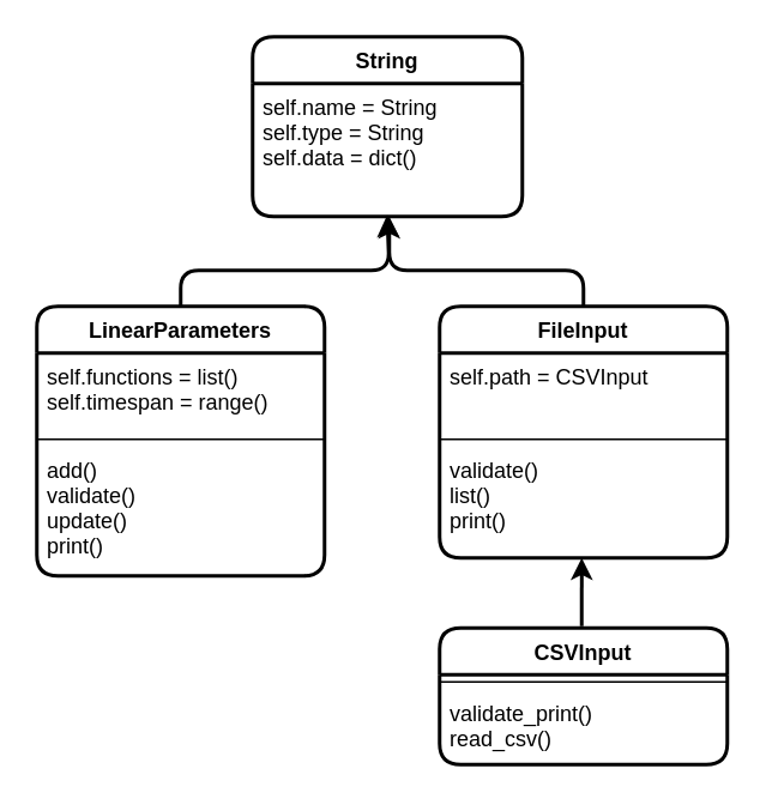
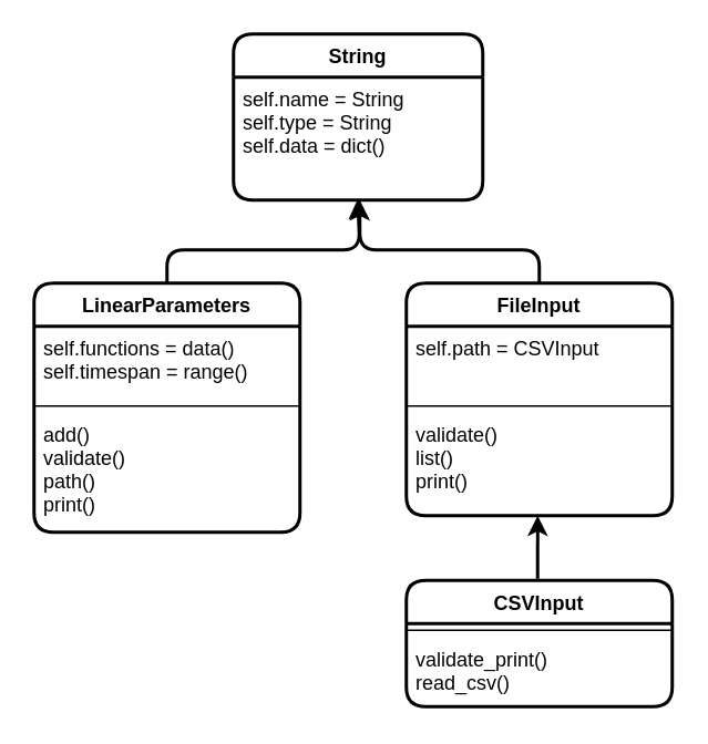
  <mxCell id="0" />
  <mxCell id="1" parent="0" />
  <mxCell id="2" value="" style="endArrow=classic;html=1;strokeWidth=2;exitX=0.5;exitY=0;exitDx=0;exitDy=0;" edge="1" parent="1" source="4"><mxGeometry width="50" height="50" relative="1" as="geometry"><mxPoint x="216" y="170" as="sourcePoint" /><mxPoint x="216" y="120" as="targetPoint" /><Array as="points"><mxPoint x="324" y="150" /><mxPoint x="216" y="150" /></Array></mxGeometry></mxCell>
  <mxCell id="3" value="" style="endArrow=classic;html=1;strokeWidth=2;entryX=0.494;entryY=1.019;entryDx=0;entryDy=0;entryPerimeter=0;" edge="1" parent="1"><mxGeometry width="50" height="50" relative="1" as="geometry"><mxPoint x="323" y="348.01" as="sourcePoint" /><mxPoint x="323.04" y="309.998" as="targetPoint" /></mxGeometry></mxCell>
  <mxCell id="4" value="FileInput" style="swimlane;fontStyle=1;align=center;verticalAlign=top;childLayout=stackLayout;horizontal=1;startSize=26;horizontalStack=0;resizeParent=1;resizeParentMax=0;resizeLast=0;collapsible=1;marginBottom=0;rounded=1;strokeWidth=2;" vertex="1" parent="1"><mxGeometry x="244" y="170" width="160" height="140" as="geometry" /></mxCell>
  <mxCell id="5" value="self.path = CSVInput&#10;&#10;" style="text;strokeColor=none;fillColor=none;align=left;verticalAlign=top;spacingLeft=4;spacingRight=4;overflow=hidden;rotatable=0;points=[[0,0.5],[1,0.5]];portConstraint=eastwest;strokeWidth=1;" vertex="1" parent="4"><mxGeometry y="26" width="160" height="44" as="geometry" /></mxCell>
  <mxCell id="6" value="" style="line;strokeWidth=1;fillColor=none;align=left;verticalAlign=middle;spacingTop=-1;spacingLeft=3;spacingRight=3;rotatable=0;labelPosition=right;points=[];portConstraint=eastwest;" vertex="1" parent="4"><mxGeometry y="70" width="160" height="8" as="geometry" /></mxCell>
  <mxCell id="7" value="validate()&#10;list()&#10;print()" style="text;strokeColor=none;fillColor=none;align=left;verticalAlign=top;spacingLeft=4;spacingRight=4;overflow=hidden;rotatable=0;points=[[0,0.5],[1,0.5]];portConstraint=eastwest;strokeWidth=1;" vertex="1" parent="4"><mxGeometry y="78" width="160" height="62" as="geometry" /></mxCell>
  <mxCell id="8" value="LinearParameters" style="swimlane;fontStyle=1;align=center;verticalAlign=top;childLayout=stackLayout;horizontal=1;startSize=26;horizontalStack=0;resizeParent=1;resizeParentMax=0;resizeLast=0;collapsible=1;marginBottom=0;rounded=1;strokeWidth=2;" vertex="1" parent="1"><mxGeometry x="20" y="170" width="160" height="150" as="geometry" /></mxCell>
- <mxCell id="9" value="self.functions = list()&#10;self.timespan = range()" style="text;strokeColor=none;fillColor=none;align=left;verticalAlign=top;spacingLeft=4;spacingRight=4;overflow=hidden;rotatable=0;points=[[0,0.5],[1,0.5]];portConstraint=eastwest;strokeWidth=1;" vertex="1" parent="8"><mxGeometry y="26" width="160" height="44" as="geometry" /></mxCell>
+ <mxCell id="9" value="self.functions = data()&#10;self.timespan = range()" style="text;strokeColor=none;fillColor=none;align=left;verticalAlign=top;spacingLeft=4;spacingRight=4;overflow=hidden;rotatable=0;points=[[0,0.5],[1,0.5]];portConstraint=eastwest;strokeWidth=1;" vertex="1" parent="8"><mxGeometry y="26" width="160" height="44" as="geometry" /></mxCell>
  <mxCell id="10" value="" style="line;strokeWidth=1;fillColor=none;align=left;verticalAlign=middle;spacingTop=-1;spacingLeft=3;spacingRight=3;rotatable=0;labelPosition=right;points=[];portConstraint=eastwest;" vertex="1" parent="8"><mxGeometry y="70" width="160" height="8" as="geometry" /></mxCell>
- <mxCell id="11" value="add()&#10;validate()&#10;update()&#10;print()" style="text;strokeColor=none;fillColor=none;align=left;verticalAlign=top;spacingLeft=4;spacingRight=4;overflow=hidden;rotatable=0;points=[[0,0.5],[1,0.5]];portConstraint=eastwest;strokeWidth=1;" vertex="1" parent="8"><mxGeometry y="78" width="160" height="72" as="geometry" /></mxCell>
+ <mxCell id="11" value="add()&#10;validate()&#10;path()&#10;print()" style="text;strokeColor=none;fillColor=none;align=left;verticalAlign=top;spacingLeft=4;spacingRight=4;overflow=hidden;rotatable=0;points=[[0,0.5],[1,0.5]];portConstraint=eastwest;strokeWidth=1;" vertex="1" parent="8"><mxGeometry y="78" width="160" height="72" as="geometry" /></mxCell>
  <mxCell id="12" value="" style="endArrow=classic;html=1;strokeWidth=2;exitX=0.5;exitY=0;exitDx=0;exitDy=0;entryX=0.499;entryY=0.988;entryDx=0;entryDy=0;entryPerimeter=0;" edge="1" parent="1" source="8" target="14"><mxGeometry width="50" height="50" relative="1" as="geometry"><mxPoint x="288" y="170" as="sourcePoint" /><mxPoint x="180" y="120" as="targetPoint" /><Array as="points"><mxPoint x="100" y="150" /><mxPoint x="216" y="150" /></Array></mxGeometry></mxCell>
  <mxCell id="13" value="String" style="swimlane;fontStyle=1;align=center;verticalAlign=top;childLayout=stackLayout;horizontal=1;startSize=26;horizontalStack=0;resizeParent=1;resizeParentMax=0;resizeLast=0;collapsible=1;marginBottom=0;strokeWidth=2;rounded=1;" vertex="1" parent="1"><mxGeometry x="140" y="20" width="150" height="100" as="geometry" /></mxCell>
  <mxCell id="14" value="self.name = String&#10;self.type = String&#10;self.data = dict()" style="text;strokeColor=none;fillColor=none;align=left;verticalAlign=top;spacingLeft=4;spacingRight=4;overflow=hidden;rotatable=0;points=[[0,0.5],[1,0.5]];portConstraint=eastwest;rounded=0;" vertex="1" parent="13"><mxGeometry y="26" width="150" height="74" as="geometry" /></mxCell>
  <mxCell id="15" value="" style="line;strokeWidth=1;fillColor=none;align=left;verticalAlign=middle;spacingTop=-1;spacingLeft=3;spacingRight=3;rotatable=0;labelPosition=right;points=[];portConstraint=eastwest;" vertex="1" parent="13"><mxGeometry y="100" width="150" as="geometry" /></mxCell>
  <mxCell id="16" value="CSVInput" style="swimlane;fontStyle=1;align=center;verticalAlign=top;childLayout=stackLayout;horizontal=1;startSize=26;horizontalStack=0;resizeParent=1;resizeParentMax=0;resizeLast=0;collapsible=1;marginBottom=0;rounded=1;strokeWidth=2;" vertex="1" parent="1"><mxGeometry x="244" y="349.01" width="160" height="76" as="geometry" /></mxCell>
  <mxCell id="17" value="" style="line;strokeWidth=1;fillColor=none;align=left;verticalAlign=middle;spacingTop=-1;spacingLeft=3;spacingRight=3;rotatable=0;labelPosition=right;points=[];portConstraint=eastwest;" vertex="1" parent="16"><mxGeometry y="26" width="160" height="8" as="geometry" /></mxCell>
  <mxCell id="18" value="validate_print()&#10;read_csv()" style="text;strokeColor=none;fillColor=none;align=left;verticalAlign=top;spacingLeft=4;spacingRight=4;overflow=hidden;rotatable=0;points=[[0,0.5],[1,0.5]];portConstraint=eastwest;strokeWidth=1;" vertex="1" parent="16"><mxGeometry y="34" width="160" height="42" as="geometry" /></mxCell>
